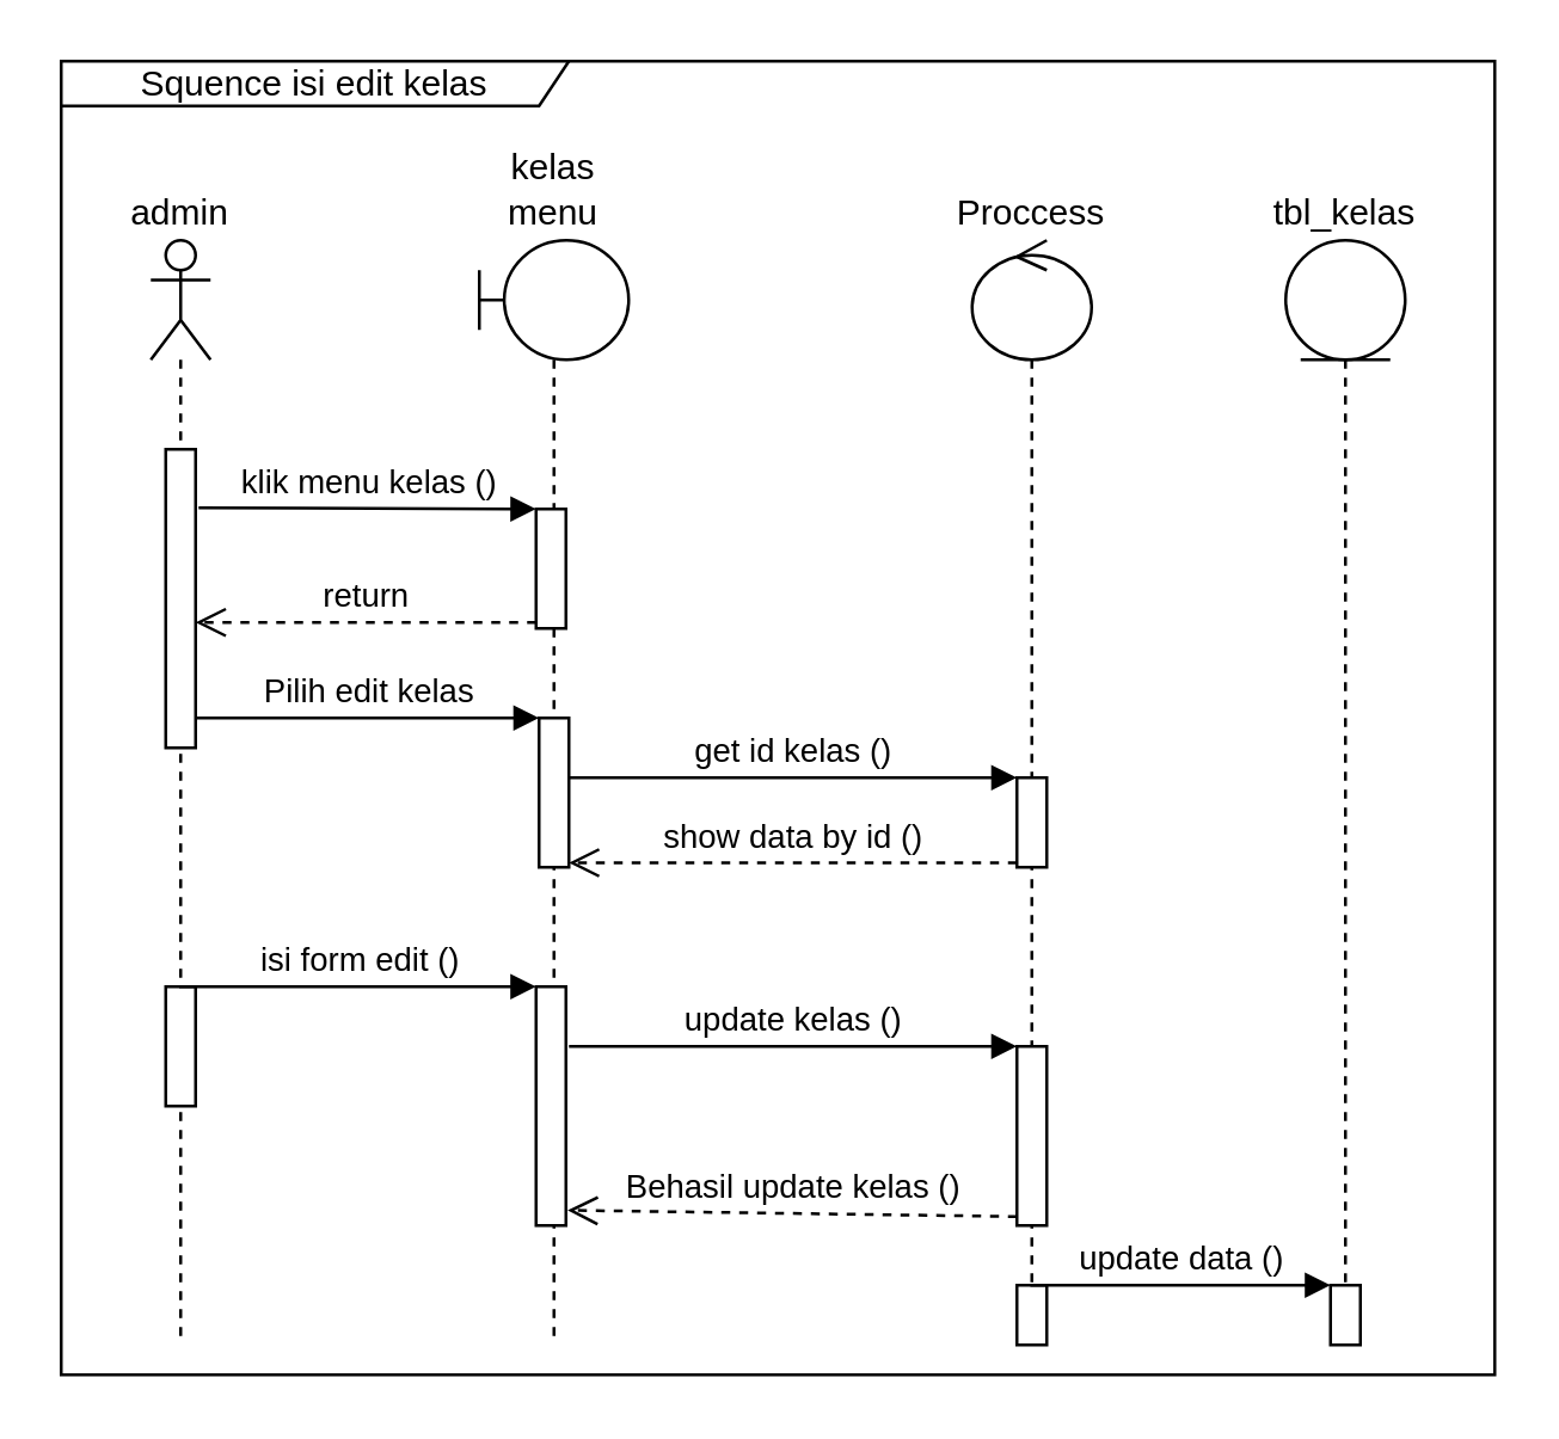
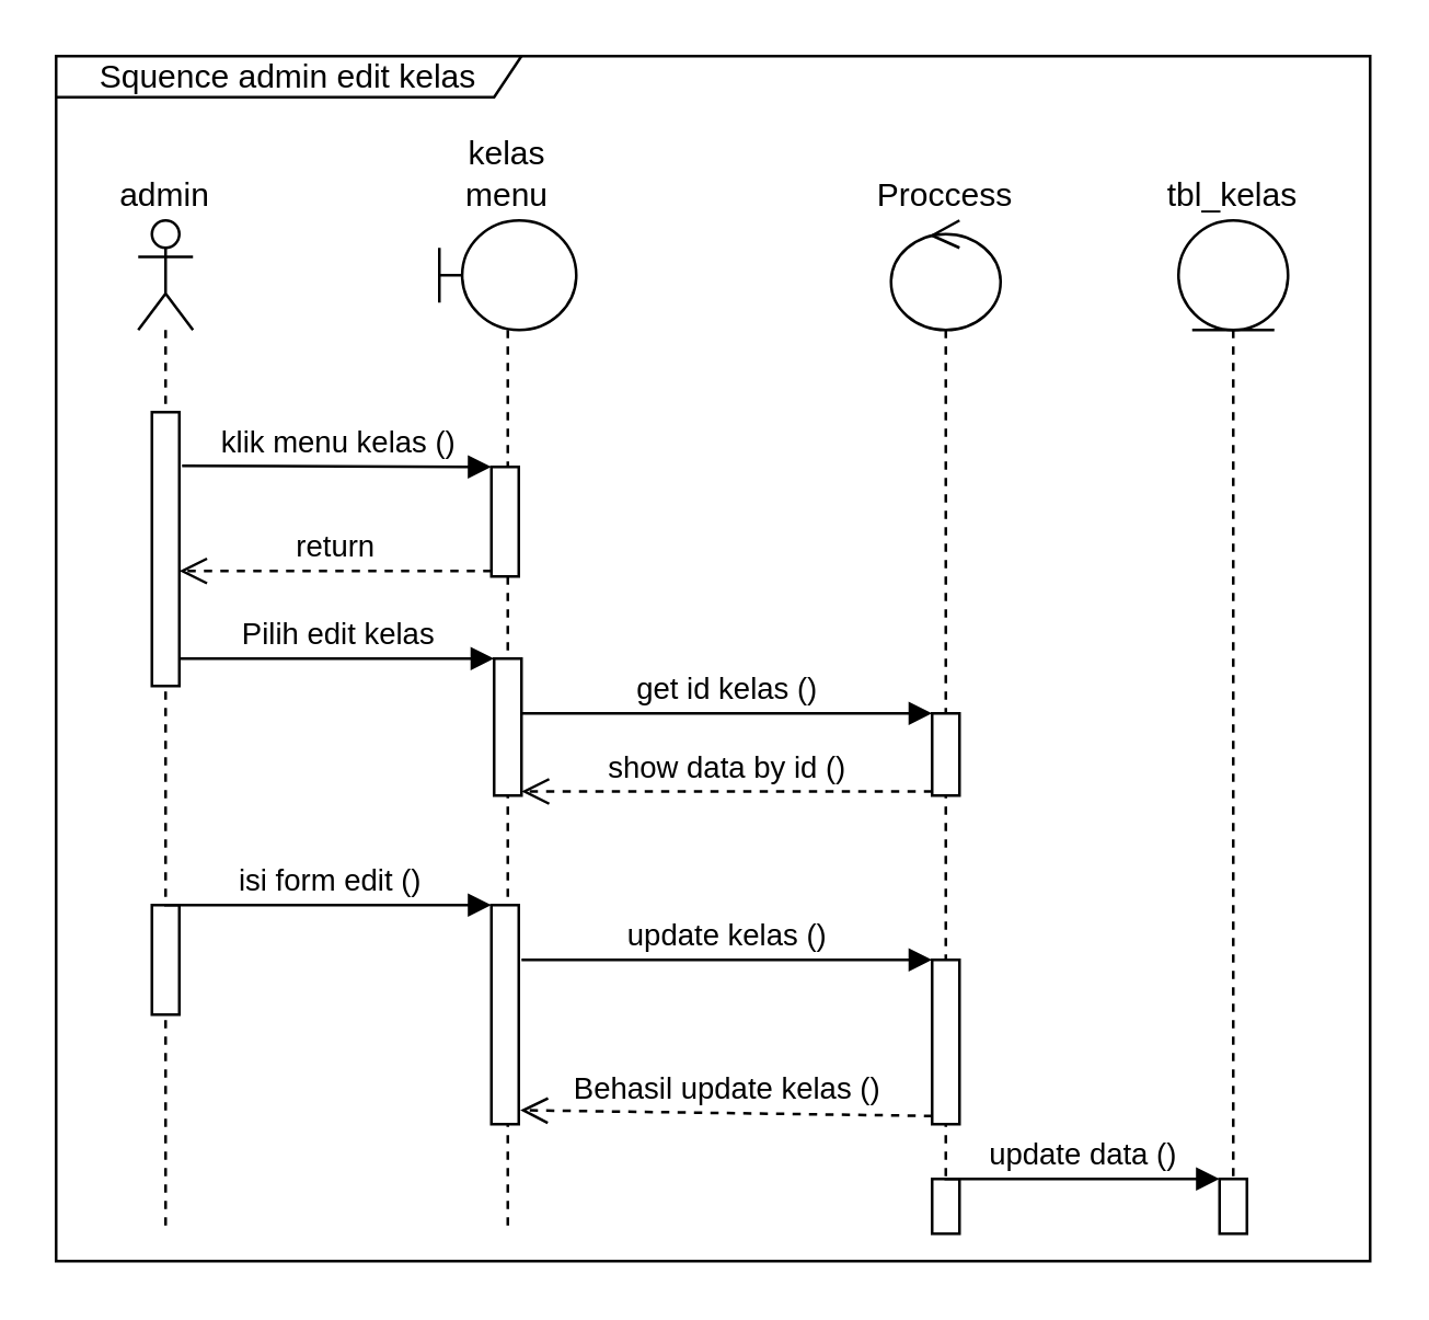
  <mxCell id="0" />
  <mxCell id="1" parent="0" />
  <mxCell id="2" value="kelas menu" style="shape=umlLifeline;participant=umlBoundary;perimeter=lifelinePerimeter;whiteSpace=wrap;html=1;container=1;collapsible=0;recursiveResize=0;verticalAlign=bottom;spacingTop=36;outlineConnect=0;labelPosition=center;verticalLabelPosition=top;align=center;fontSize=12;" vertex="1" parent="1"><mxGeometry x="160" y="80" width="50" height="370" as="geometry" /></mxCell>
  <mxCell id="3" value="" style="html=1;points=[];perimeter=orthogonalPerimeter;" vertex="1" parent="2"><mxGeometry x="19" y="90" width="10" height="40" as="geometry" /></mxCell>
  <mxCell id="4" value="" style="html=1;points=[];perimeter=orthogonalPerimeter;" vertex="1" parent="2"><mxGeometry x="20" y="160" width="10" height="50" as="geometry" /></mxCell>
  <mxCell id="5" value="" style="html=1;points=[];perimeter=orthogonalPerimeter;" vertex="1" parent="2"><mxGeometry x="19" y="250" width="10" height="80" as="geometry" /></mxCell>
  <mxCell id="6" value="Proccess" style="shape=umlLifeline;participant=umlControl;perimeter=lifelinePerimeter;whiteSpace=wrap;html=1;container=1;collapsible=0;recursiveResize=0;verticalAlign=bottom;spacingTop=36;outlineConnect=0;fontSize=12;labelPosition=center;verticalLabelPosition=top;align=center;" vertex="1" parent="1"><mxGeometry x="325" y="80" width="40" height="370" as="geometry" /></mxCell>
  <mxCell id="7" value="" style="html=1;points=[];perimeter=orthogonalPerimeter;" vertex="1" parent="6"><mxGeometry x="15" y="180" width="10" height="30" as="geometry" /></mxCell>
  <mxCell id="8" value="" style="html=1;points=[];perimeter=orthogonalPerimeter;" vertex="1" parent="6"><mxGeometry x="15" y="270" width="10" height="60" as="geometry" /></mxCell>
  <mxCell id="9" value="" style="html=1;points=[];perimeter=orthogonalPerimeter;" vertex="1" parent="6"><mxGeometry x="15" y="350" width="10" height="20" as="geometry" /></mxCell>
  <mxCell id="10" value="tbl_kelas" style="shape=umlLifeline;participant=umlEntity;perimeter=lifelinePerimeter;whiteSpace=wrap;html=1;container=1;collapsible=0;recursiveResize=0;verticalAlign=bottom;spacingTop=36;outlineConnect=0;fontSize=12;labelPosition=center;verticalLabelPosition=top;align=center;" vertex="1" parent="1"><mxGeometry x="430" y="80" width="40" height="370" as="geometry" /></mxCell>
  <mxCell id="11" value="" style="html=1;points=[];perimeter=orthogonalPerimeter;" vertex="1" parent="10"><mxGeometry x="15" y="350" width="10" height="20" as="geometry" /></mxCell>
  <mxCell id="12" value="admin" style="shape=umlLifeline;participant=umlActor;perimeter=lifelinePerimeter;whiteSpace=wrap;html=1;container=1;collapsible=0;recursiveResize=0;verticalAlign=bottom;spacingTop=36;outlineConnect=0;fontSize=12;labelPosition=center;verticalLabelPosition=top;align=center;" vertex="1" parent="1"><mxGeometry x="50" y="80" width="20" height="370" as="geometry" /></mxCell>
  <mxCell id="13" value="" style="html=1;points=[];perimeter=orthogonalPerimeter;fontSize=12;" vertex="1" parent="12"><mxGeometry x="5" y="70" width="10" height="100" as="geometry" /></mxCell>
  <mxCell id="14" value="" style="html=1;points=[];perimeter=orthogonalPerimeter;" vertex="1" parent="12"><mxGeometry x="5" y="250" width="10" height="40" as="geometry" /></mxCell>
  <mxCell id="15" value="klik menu kelas ()" style="html=1;verticalAlign=bottom;endArrow=block;entryX=0;entryY=0;rounded=0;exitX=1.1;exitY=0.196;exitDx=0;exitDy=0;exitPerimeter=0;" edge="1" target="3" parent="1" source="13"><mxGeometry relative="1" as="geometry"><mxPoint x="70" y="170" as="sourcePoint" /></mxGeometry></mxCell>
  <mxCell id="16" value="return" style="html=1;verticalAlign=bottom;endArrow=open;dashed=1;endSize=8;exitX=0;exitY=0.95;rounded=0;" edge="1" source="3" parent="1" target="13"><mxGeometry relative="1" as="geometry"><mxPoint x="169" y="246" as="targetPoint" /></mxGeometry></mxCell>
  <mxCell id="17" value="Pilih edit kelas" style="html=1;verticalAlign=bottom;endArrow=block;entryX=0;entryY=0;rounded=0;" edge="1" target="4" parent="1" source="13"><mxGeometry relative="1" as="geometry"><mxPoint x="110" y="240" as="sourcePoint" /></mxGeometry></mxCell>
  <mxCell id="18" value="get id kelas ()" style="html=1;verticalAlign=bottom;endArrow=block;entryX=0;entryY=0;rounded=0;" edge="1" target="7" parent="1" source="4"><mxGeometry relative="1" as="geometry"><mxPoint x="235" y="260" as="sourcePoint" /></mxGeometry></mxCell>
  <mxCell id="19" value="show data by id ()" style="html=1;verticalAlign=bottom;endArrow=open;dashed=1;endSize=8;exitX=0;exitY=0.95;rounded=0;" edge="1" source="7" parent="1" target="4"><mxGeometry relative="1" as="geometry"><mxPoint x="235" y="336" as="targetPoint" /></mxGeometry></mxCell>
  <mxCell id="20" value="isi form edit ()" style="html=1;verticalAlign=bottom;endArrow=block;entryX=0;entryY=0;rounded=0;" edge="1" target="5" parent="1" source="12"><mxGeometry relative="1" as="geometry"><mxPoint x="109" y="330" as="sourcePoint" /></mxGeometry></mxCell>
  <mxCell id="21" value="Behasil update kelas ()" style="html=1;verticalAlign=bottom;endArrow=open;dashed=1;endSize=8;exitX=0;exitY=0.95;rounded=0;entryX=1.053;entryY=0.936;entryDx=0;entryDy=0;entryPerimeter=0;" edge="1" source="8" parent="1" target="5"><mxGeometry relative="1" as="geometry"><mxPoint x="270" y="426" as="targetPoint" /></mxGeometry></mxCell>
  <mxCell id="22" value="update kelas ()" style="html=1;verticalAlign=bottom;endArrow=block;entryX=0;entryY=0;rounded=0;" edge="1" target="8" parent="1"><mxGeometry relative="1" as="geometry"><mxPoint x="190" y="350" as="sourcePoint" /></mxGeometry></mxCell>
  <mxCell id="23" value="update data ()" style="html=1;verticalAlign=bottom;endArrow=block;entryX=0;entryY=0;rounded=0;" edge="1" target="11" parent="1" source="6"><mxGeometry relative="1" as="geometry"><mxPoint x="375" y="430" as="sourcePoint" /></mxGeometry></mxCell>
- <mxCell id="24" value="Squence isi edit kelas" style="shape=umlFrame;whiteSpace=wrap;html=1;width=170;height=15;" vertex="1" parent="1"><mxGeometry x="20" y="20" width="480" height="440" as="geometry" /></mxCell>
+ <mxCell id="24" value="Squence admin edit kelas" style="shape=umlFrame;whiteSpace=wrap;html=1;width=170;height=15;" vertex="1" parent="1"><mxGeometry x="20" y="20" width="480" height="440" as="geometry" /></mxCell>
